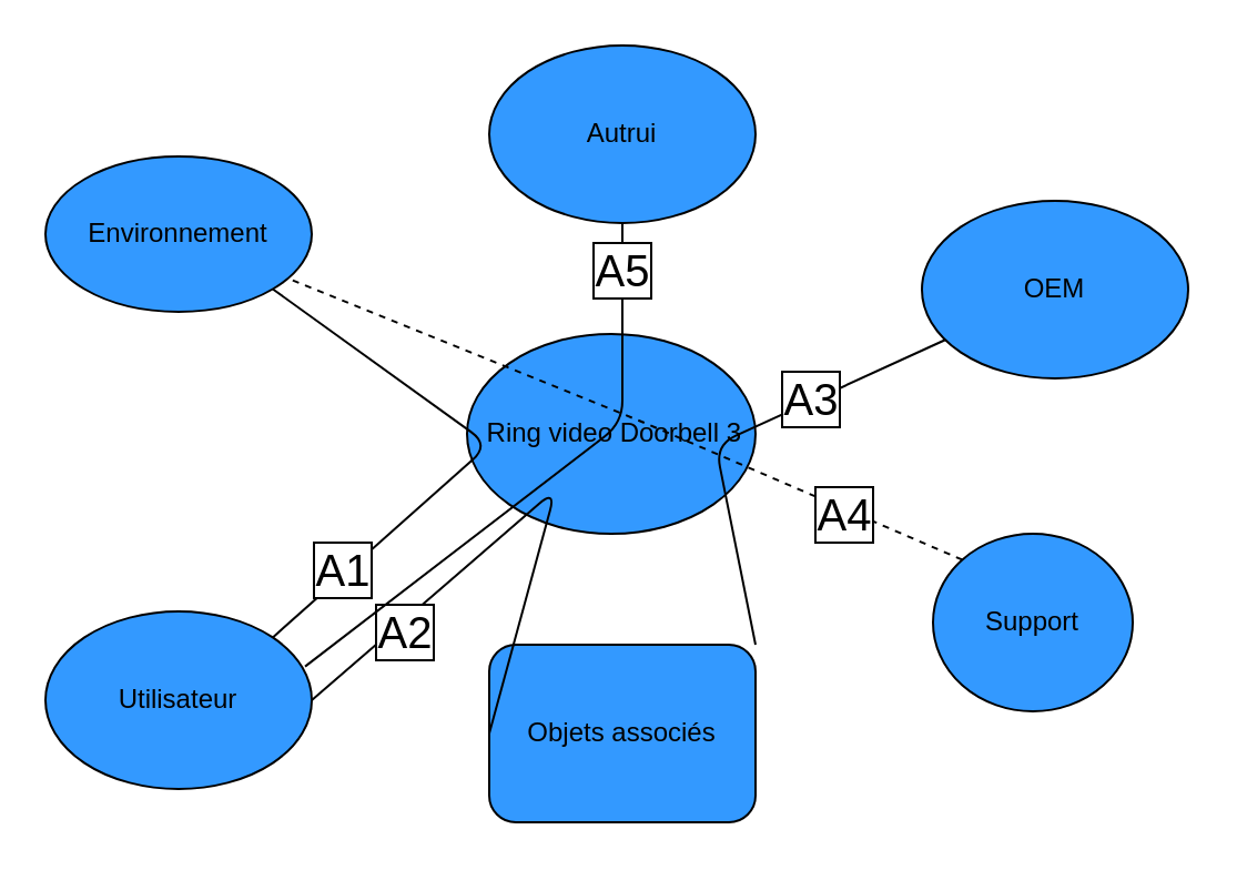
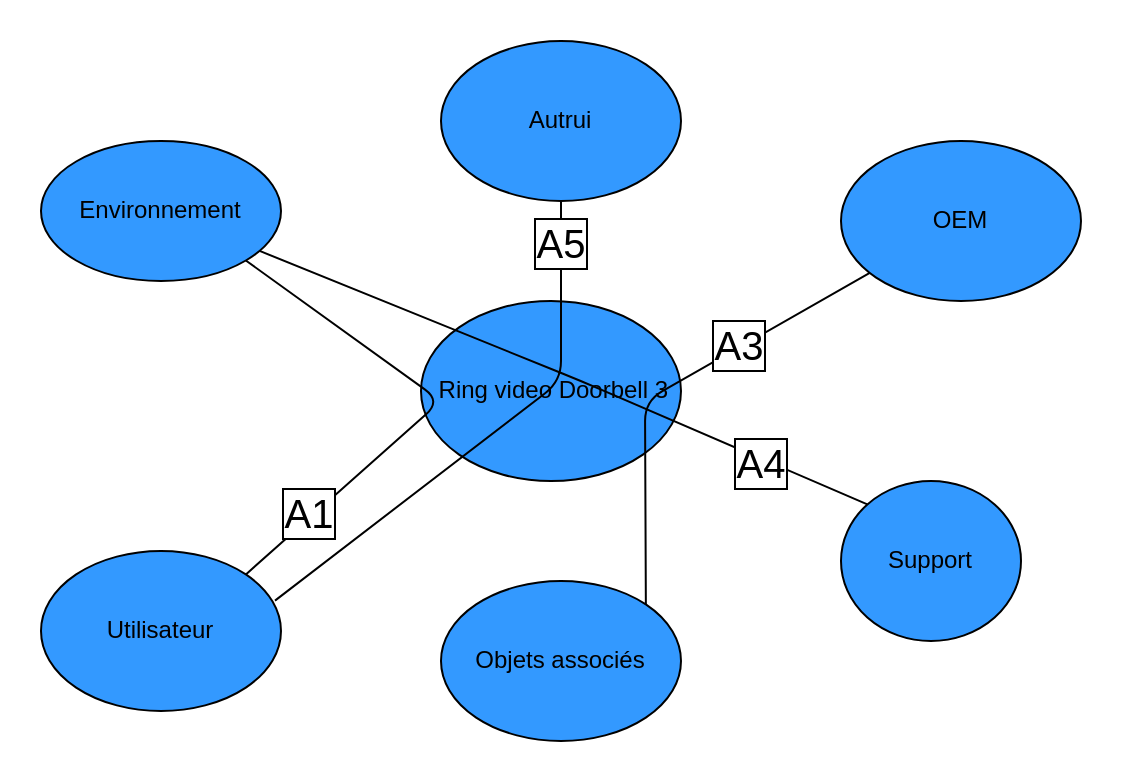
  <mxCell id="0" />
  <mxCell id="1" parent="0" />
  <mxCell id="2" value="&amp;nbsp;Ring video Doorbell 3" style="ellipse;whiteSpace=wrap;html=1;fillColor=#3399FF;" vertex="1" parent="1"><mxGeometry x="210" y="150" width="130" height="90" as="geometry" /></mxCell>
- <mxCell id="3" value="Objets associés" style="whiteSpace=wrap;html=1;fillColor=#3399FF;rounded=1;" vertex="1" parent="1"><mxGeometry x="220" y="290" width="120" height="80" as="geometry" /></mxCell>
+ <mxCell id="3" value="Objets associés" style="ellipse;whiteSpace=wrap;html=1;fillColor=#3399FF;" vertex="1" parent="1"><mxGeometry x="220" y="290" width="120" height="80" as="geometry" /></mxCell>
  <mxCell id="4" value="Environnement" style="ellipse;whiteSpace=wrap;html=1;fillColor=#3399FF;direction=east;" vertex="1" parent="1"><mxGeometry x="20" y="70" width="120" height="70" as="geometry" /></mxCell>
- <mxCell id="5" value="OEM" style="ellipse;whiteSpace=wrap;html=1;fillColor=#3399FF;" vertex="1" parent="1"><mxGeometry x="415" y="90" width="120" height="80" as="geometry" /></mxCell>
+ <mxCell id="5" value="OEM" style="ellipse;whiteSpace=wrap;html=1;fillColor=#3399FF;" vertex="1" parent="1"><mxGeometry x="420" y="70" width="120" height="80" as="geometry" /></mxCell>
  <mxCell id="6" value="Support" style="ellipse;whiteSpace=wrap;html=1;fillColor=#3399FF;" vertex="1" parent="1"><mxGeometry x="420" y="240" width="90" height="80" as="geometry" /></mxCell>
  <mxCell id="7" value="Utilisateur" style="ellipse;whiteSpace=wrap;html=1;fillColor=#3399FF;" vertex="1" parent="1"><mxGeometry x="20" y="275" width="120" height="80" as="geometry" /></mxCell>
  <mxCell id="8" value="" style="curved=1;endArrow=classic;html=1;" edge="1" parent="1" source="9"><mxGeometry width="50" height="50" relative="1" as="geometry"><mxPoint x="250" y="80" as="sourcePoint" /><mxPoint x="300" y="30" as="targetPoint" /><Array as="points"><mxPoint x="250" y="30" /></Array></mxGeometry></mxCell>
  <mxCell id="9" value="Autrui" style="ellipse;whiteSpace=wrap;html=1;fillColor=#3399FF;direction=east;" vertex="1" parent="1"><mxGeometry x="220" y="20" width="120" height="80" as="geometry" /></mxCell>
  <mxCell id="10" value="" style="endArrow=none;html=1;fontSize=20;exitX=1;exitY=0;exitDx=0;exitDy=0;entryX=1;entryY=1;entryDx=0;entryDy=0;" edge="1" parent="1" source="7" target="4"><mxGeometry width="50" height="50" relative="1" as="geometry"><mxPoint x="270" y="230" as="sourcePoint" /><mxPoint x="320" y="180" as="targetPoint" /><Array as="points"><mxPoint x="220" y="200" /></Array></mxGeometry></mxCell>
  <mxCell id="11" value="A1" style="edgeLabel;html=1;align=center;verticalAlign=middle;resizable=0;points=[];fontSize=20;labelBorderColor=#000000;" vertex="1" connectable="0" parent="10"><mxGeometry x="-0.649" y="2" relative="1" as="geometry"><mxPoint as="offset" /></mxGeometry></mxCell>
- <mxCell id="12" value="" style="endArrow=none;html=1;fontSize=20;exitX=0;exitY=0.5;exitDx=0;exitDy=0;entryX=1;entryY=0.5;entryDx=0;entryDy=0;" edge="1" parent="1" source="3" target="7"><mxGeometry width="50" height="50" relative="1" as="geometry"><mxPoint x="175.996" y="369.996" as="sourcePoint" /><mxPoint x="175.996" y="256.564" as="targetPoint" /><Array as="points"><mxPoint x="250" y="220" /></Array></mxGeometry></mxCell>
- <mxCell id="13" value="A2" style="edgeLabel;html=1;align=center;verticalAlign=middle;resizable=0;points=[];fontSize=20;labelBorderColor=#000000;" vertex="1" connectable="0" parent="12"><mxGeometry x="0.593" y="3" relative="1" as="geometry"><mxPoint as="offset" /></mxGeometry></mxCell>
  <mxCell id="14" value="" style="endArrow=none;html=1;fontSize=20;exitX=1;exitY=0;exitDx=0;exitDy=0;" edge="1" parent="1" source="3" target="5"><mxGeometry width="50" height="50" relative="1" as="geometry"><mxPoint x="370" y="170" as="sourcePoint" /><mxPoint x="420" y="120" as="targetPoint" /><Array as="points"><mxPoint x="322" y="200" /></Array></mxGeometry></mxCell>
  <mxCell id="15" value="A3" style="edgeLabel;html=1;align=center;verticalAlign=middle;resizable=0;points=[];fontSize=20;labelBorderColor=#000000;" vertex="1" connectable="0" parent="14"><mxGeometry x="0.351" y="2" relative="1" as="geometry"><mxPoint as="offset" /></mxGeometry></mxCell>
- <mxCell id="16" value="" style="endArrow=none;html=1;fontSize=20;exitX=0;exitY=0;exitDx=0;exitDy=0;dashed=1;" edge="1" parent="1" source="6" target="4"><mxGeometry width="50" height="50" relative="1" as="geometry"><mxPoint x="139.996" y="223.436" as="sourcePoint" /><mxPoint x="139.996" y="110.004" as="targetPoint" /><Array as="points"><mxPoint x="290" y="190" /></Array></mxGeometry></mxCell>
+ <mxCell id="16" value="" style="endArrow=none;html=1;fontSize=20;exitX=0;exitY=0;exitDx=0;exitDy=0;" edge="1" parent="1" source="6" target="4"><mxGeometry width="50" height="50" relative="1" as="geometry"><mxPoint x="139.996" y="223.436" as="sourcePoint" /><mxPoint x="139.996" y="110.004" as="targetPoint" /><Array as="points"><mxPoint x="290" y="190" /></Array></mxGeometry></mxCell>
  <mxCell id="17" value="A4" style="edgeLabel;html=1;align=center;verticalAlign=middle;resizable=0;points=[];fontSize=20;labelBorderColor=#000000;" vertex="1" connectable="0" parent="16"><mxGeometry x="-0.649" y="2" relative="1" as="geometry"><mxPoint as="offset" /></mxGeometry></mxCell>
  <mxCell id="18" value="A5" style="endArrow=none;html=1;fontSize=20;entryX=0.5;entryY=1;entryDx=0;entryDy=0;exitX=0.975;exitY=0.31;exitDx=0;exitDy=0;labelBorderColor=#000000;exitPerimeter=0;" edge="1" parent="1" source="7" target="9"><mxGeometry x="0.841" width="50" height="50" relative="1" as="geometry"><mxPoint x="200" y="160" as="sourcePoint" /><mxPoint x="250" y="110" as="targetPoint" /><Array as="points"><mxPoint x="280" y="190" /></Array><mxPoint as="offset" /></mxGeometry></mxCell>
